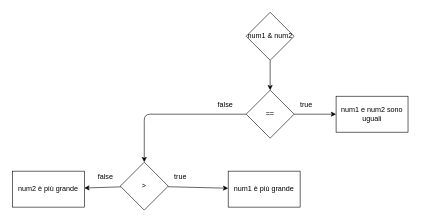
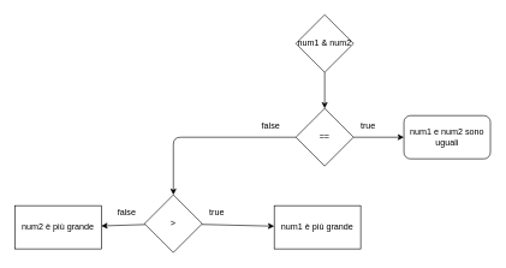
  <mxCell id="0" />
  <mxCell id="1" parent="0" />
  <mxCell id="2" value="" style="edgeStyle=none;html=1;" edge="1" parent="1" source="3" target="6"><mxGeometry relative="1" as="geometry" /></mxCell>
  <mxCell id="3" value="==" style="rhombus;whiteSpace=wrap;html=1;" vertex="1" parent="1"><mxGeometry x="410" y="150" width="80" height="80" as="geometry" /></mxCell>
  <mxCell id="4" value="" style="edgeStyle=none;html=1;" edge="1" parent="1" source="5" target="3"><mxGeometry relative="1" as="geometry" /></mxCell>
  <mxCell id="5" value="num1 &amp;amp; num2" style="rhombus;whiteSpace=wrap;html=1;" vertex="1" parent="1"><mxGeometry x="410" y="20" width="80" height="80" as="geometry" /></mxCell>
- <mxCell id="6" value="num1 e num2 sono uguali" style="whiteSpace=wrap;html=1;" vertex="1" parent="1"><mxGeometry x="560" y="160" width="120" height="60" as="geometry" /></mxCell>
+ <mxCell id="6" value="num1 e num2 sono uguali" style="whiteSpace=wrap;html=1;rounded=1;" vertex="1" parent="1"><mxGeometry x="560" y="160" width="120" height="60" as="geometry" /></mxCell>
  <mxCell id="7" value="num2 è più grande" style="whiteSpace=wrap;html=1;" vertex="1" parent="1"><mxGeometry x="20" y="285" width="120" height="60" as="geometry" /></mxCell>
  <mxCell id="8" value="false" style="text;html=1;align=center;verticalAlign=middle;resizable=0;points=[];autosize=1;strokeColor=none;fillColor=none;" vertex="1" parent="1"><mxGeometry x="350" y="160" width="50" height="30" as="geometry" /></mxCell>
  <mxCell id="9" value="true" style="text;html=1;align=center;verticalAlign=middle;resizable=0;points=[];autosize=1;strokeColor=none;fillColor=none;" vertex="1" parent="1"><mxGeometry x="490" y="160" width="40" height="30" as="geometry" /></mxCell>
  <mxCell id="10" value="" style="edgeStyle=none;html=1;" edge="1" parent="1" source="12" target="7"><mxGeometry relative="1" as="geometry" /></mxCell>
  <mxCell id="11" value="" style="edgeStyle=none;html=1;" edge="1" parent="1" source="12" target="14"><mxGeometry relative="1" as="geometry" /></mxCell>
  <mxCell id="12" value="&amp;gt;" style="rhombus;whiteSpace=wrap;html=1;" vertex="1" parent="1"><mxGeometry x="200" y="270" width="80" height="80" as="geometry" /></mxCell>
  <mxCell id="13" value="" style="endArrow=classic;html=1;entryX=0.5;entryY=0;entryDx=0;entryDy=0;" edge="1" parent="1" target="12"><mxGeometry width="50" height="50" relative="1" as="geometry"><mxPoint x="410" y="190" as="sourcePoint" /><mxPoint x="310" y="180" as="targetPoint" /><Array as="points"><mxPoint x="240" y="190" /></Array></mxGeometry></mxCell>
  <mxCell id="14" value="num1 è più grande" style="whiteSpace=wrap;html=1;" vertex="1" parent="1"><mxGeometry x="380" y="285" width="120" height="60" as="geometry" /></mxCell>
  <mxCell id="15" value="false" style="text;html=1;align=center;verticalAlign=middle;resizable=0;points=[];autosize=1;strokeColor=none;fillColor=none;" vertex="1" parent="1"><mxGeometry x="150" y="280" width="50" height="30" as="geometry" /></mxCell>
  <mxCell id="16" value="true" style="text;html=1;align=center;verticalAlign=middle;resizable=0;points=[];autosize=1;strokeColor=none;fillColor=none;" vertex="1" parent="1"><mxGeometry x="280" y="280" width="40" height="30" as="geometry" /></mxCell>
